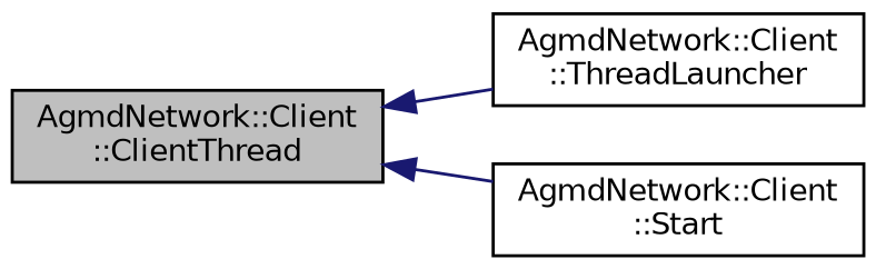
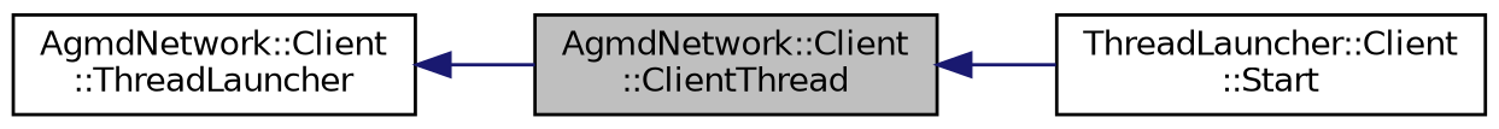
  digraph {
    rankdir=LR
    node [color=black fillcolor=white fontname=Helvetica fontsize=10 shape=record style=filled]
    edge [color=midnightblue dir=back fontname=Helvetica fontsize=10 labelfontname=Helvetica labelfontsize=10 style=solid]
    n1 [fillcolor=grey75 fontcolor=black height=0.2 label="AgmdNetwork::Client\l::ClientThread" width=0.4]
    n2 [height=0.2 label="AgmdNetwork::Client\l::ThreadLauncher" width=0.4]
-   n3 [height=0.2 label="AgmdNetwork::Client\l::Start" width=0.4]
-   n1 -> n2
+   n3 [height=0.2 label="ThreadLauncher::Client\l::Start" width=0.4]
+   n2 -> n1
    n1 -> n3
  }
